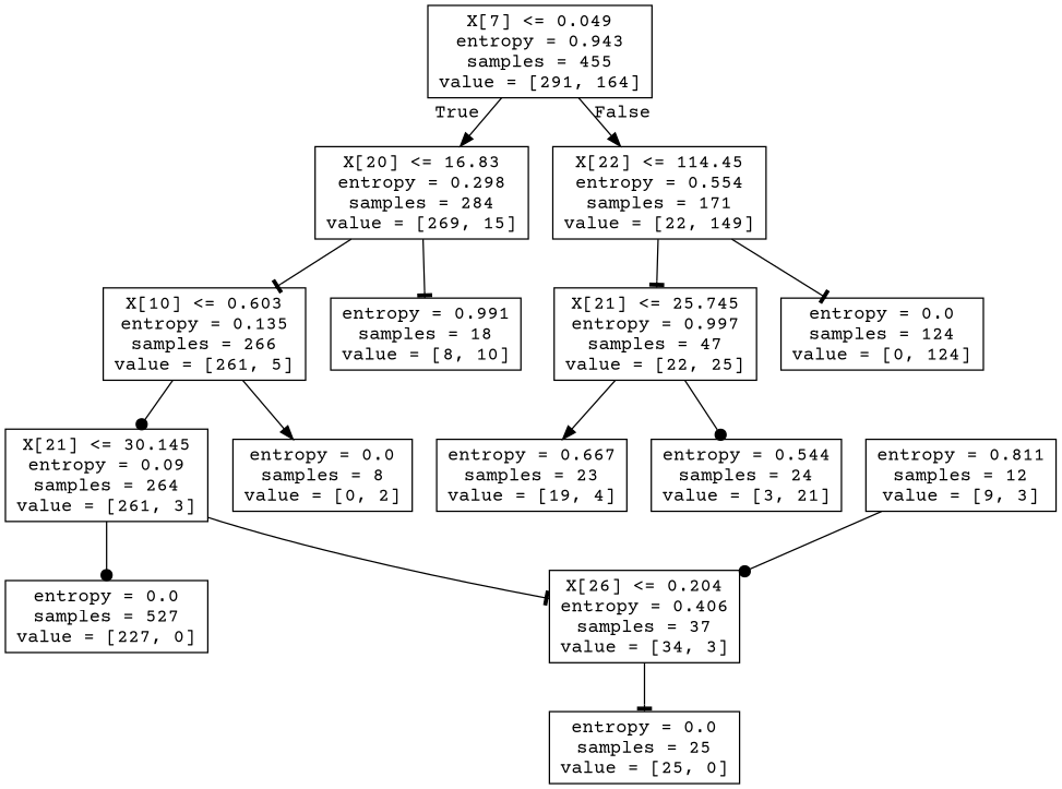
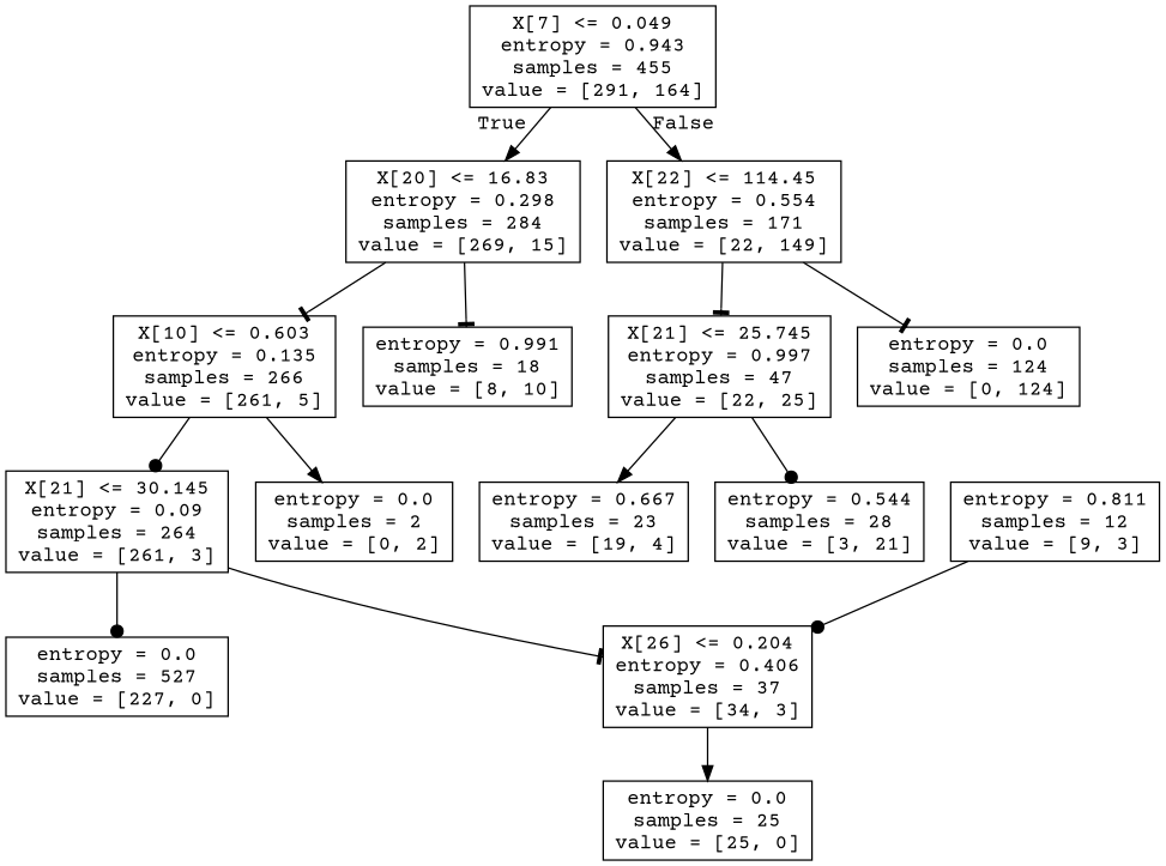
  digraph {
    fontname="Courier Prime"
    node [fontname="Courier Prime" shape=box]
    edge [arrowhead=normal fontname="Courier Prime"]
    n1 [label="X[7] <= 0.049\nentropy = 0.943\nsamples = 455\nvalue = [291, 164]"]
    n2 [label="X[20] <= 16.83\nentropy = 0.298\nsamples = 284\nvalue = [269, 15]"]
    n3 [label="X[22] <= 114.45\nentropy = 0.554\nsamples = 171\nvalue = [22, 149]"]
    n4 [label="X[10] <= 0.603\nentropy = 0.135\nsamples = 266\nvalue = [261, 5]"]
    n5 [label="entropy = 0.991\nsamples = 18\nvalue = [8, 10]"]
    n6 [label="X[21] <= 25.745\nentropy = 0.997\nsamples = 47\nvalue = [22, 25]"]
    n7 [label="entropy = 0.0\nsamples = 124\nvalue = [0, 124]"]
    n8 [label="X[21] <= 30.145\nentropy = 0.09\nsamples = 264\nvalue = [261, 3]"]
-   n9 [label="entropy = 0.0\nsamples = 8\nvalue = [0, 2]"]
+   n9 [label="entropy = 0.0\nsamples = 2\nvalue = [0, 2]"]
    n10 [label="entropy = 0.0\nsamples = 527\nvalue = [227, 0]"]
    n11 [label="X[26] <= 0.204\nentropy = 0.406\nsamples = 37\nvalue = [34, 3]"]
    n12 [label="entropy = 0.0\nsamples = 25\nvalue = [25, 0]"]
    n13 [label="entropy = 0.811\nsamples = 12\nvalue = [9, 3]"]
    n14 [label="entropy = 0.667\nsamples = 23\nvalue = [19, 4]"]
-   n15 [label="entropy = 0.544\nsamples = 24\nvalue = [3, 21]"]
+   n15 [label="entropy = 0.544\nsamples = 28\nvalue = [3, 21]"]
    n1 -> n2 [headlabel=True labelangle=45 labeldistance=2.5]
    n1 -> n3 [headlabel=False labelangle=-45 labeldistance=2.5]
    n2 -> n4 [arrowhead=tee]
    n2 -> n5 [arrowhead=tee]
    n3 -> n6 [arrowhead=tee]
    n3 -> n7 [arrowhead=tee]
    n4 -> n8 [arrowhead=dot]
    n4 -> n9
    n6 -> n14
    n6 -> n15 [arrowhead=dot]
    n8 -> n10 [arrowhead=dot]
    n8 -> n11 [arrowhead=tee]
-   n11 -> n12 [arrowhead=tee]
+   n11 -> n12
    n13 -> n11 [arrowhead=dot]
  }
